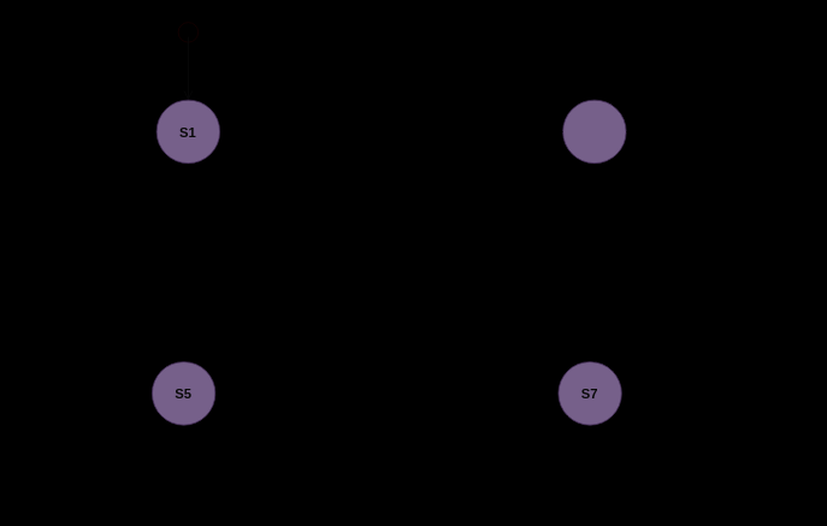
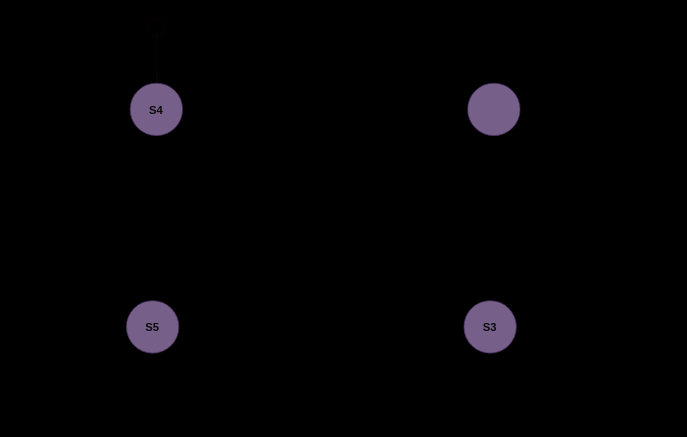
  <mxCell id="0" />
  <mxCell id="1" parent="0" />
  <mxCell id="2" value="" style="endArrow=classic;html=1;rounded=0;entryX=0.571;entryY=0;entryDx=0;entryDy=0;exitX=0.5;exitY=1;exitDx=0;exitDy=0;entryPerimeter=0;" parent="1" source="5" target="6" edge="1"><mxGeometry width="50" height="50" relative="1" as="geometry"><mxPoint x="218" y="170" as="sourcePoint" /><mxPoint x="218" y="400" as="targetPoint" /><Array as="points" /></mxGeometry></mxCell>
  <mxCell id="3" value="" style="ellipse;html=1;shape=startState;fillColor=#000000;strokeColor=#180101;" parent="1" vertex="1"><mxGeometry x="193" y="20" width="30" height="30" as="geometry" /></mxCell>
  <mxCell id="4" value="" style="edgeStyle=orthogonalEdgeStyle;html=1;verticalAlign=bottom;endArrow=open;endSize=8;strokeColor=#0A0A0A;rounded=0;" parent="1" edge="1"><mxGeometry relative="1" as="geometry"><mxPoint x="208" y="110" as="targetPoint" /><mxPoint x="208" y="40" as="sourcePoint" /></mxGeometry></mxCell>
  <mxCell id="5" value="" style="ellipse;whiteSpace=wrap;html=1;aspect=fixed;fillColor=#76608a;strokeColor=#432D57;fontColor=#ffffff;" parent="1" vertex="1"><mxGeometry x="173" y="110" width="70" height="70" as="geometry" /></mxCell>
  <mxCell id="6" value="" style="ellipse;whiteSpace=wrap;html=1;aspect=fixed;fillColor=#76608a;strokeColor=#432D57;fontColor=#ffffff;" parent="1" vertex="1"><mxGeometry x="168" y="400" width="70" height="70" as="geometry" /></mxCell>
  <mxCell id="7" value="" style="ellipse;whiteSpace=wrap;html=1;aspect=fixed;fillColor=#76608a;strokeColor=#432D57;fontColor=#ffffff;" parent="1" vertex="1"><mxGeometry x="618" y="400" width="70" height="70" as="geometry" /></mxCell>
- <mxCell id="8" value="&lt;b&gt;&lt;font style=&quot;font-size: 15px;&quot; color=&quot;#0a0a0a&quot;&gt;S1&lt;/font&gt;&lt;/b&gt;" style="text;html=1;strokeColor=none;fillColor=none;align=center;verticalAlign=middle;whiteSpace=wrap;rounded=0;" parent="1" vertex="1"><mxGeometry x="178" y="130" width="60" height="30" as="geometry" /></mxCell>
+ <mxCell id="8" value="&lt;b&gt;&lt;font style=&quot;font-size: 15px;&quot; color=&quot;#0a0a0a&quot;&gt;S4&lt;/font&gt;&lt;/b&gt;" style="text;html=1;strokeColor=none;fillColor=none;align=center;verticalAlign=middle;whiteSpace=wrap;rounded=0;" parent="1" vertex="1"><mxGeometry x="178" y="130" width="60" height="30" as="geometry" /></mxCell>
  <mxCell id="9" value="&lt;b&gt;&lt;font style=&quot;font-size: 15px;&quot; color=&quot;#0a0a0a&quot;&gt;S5&lt;/font&gt;&lt;/b&gt;" style="text;html=1;strokeColor=none;fillColor=none;align=center;verticalAlign=middle;whiteSpace=wrap;rounded=0;" parent="1" vertex="1"><mxGeometry x="173" y="420" width="60" height="30" as="geometry" /></mxCell>
- <mxCell id="10" value="&lt;b&gt;&lt;font style=&quot;font-size: 15px;&quot; color=&quot;#0a0a0a&quot;&gt;S7&lt;/font&gt;&lt;/b&gt;" style="text;html=1;strokeColor=none;fillColor=none;align=center;verticalAlign=middle;whiteSpace=wrap;rounded=0;" parent="1" vertex="1"><mxGeometry x="623" y="420" width="60" height="30" as="geometry" /></mxCell>
+ <mxCell id="10" value="&lt;b&gt;&lt;font style=&quot;font-size: 15px;&quot; color=&quot;#0a0a0a&quot;&gt;S3&lt;/font&gt;&lt;/b&gt;" style="text;html=1;strokeColor=none;fillColor=none;align=center;verticalAlign=middle;whiteSpace=wrap;rounded=0;" parent="1" vertex="1"><mxGeometry x="623" y="420" width="60" height="30" as="geometry" /></mxCell>
  <mxCell id="11" value="" style="endArrow=classic;html=1;rounded=0;exitX=1;exitY=0.5;exitDx=0;exitDy=0;entryX=0;entryY=0.5;entryDx=0;entryDy=0;" parent="1" source="6" target="7" edge="1"><mxGeometry width="50" height="50" relative="1" as="geometry"><mxPoint x="248" y="430" as="sourcePoint" /><mxPoint x="408" y="400" as="targetPoint" /><Array as="points" /></mxGeometry></mxCell>
  <mxCell id="12" value="" style="endArrow=classic;html=1;rounded=0;entryX=0.5;entryY=1;entryDx=0;entryDy=0;exitX=0.571;exitY=0;exitDx=0;exitDy=0;exitPerimeter=0;" parent="1" source="7" target="13" edge="1"><mxGeometry width="50" height="50" relative="1" as="geometry"><mxPoint x="648" y="400" as="sourcePoint" /><mxPoint x="488" y="200" as="targetPoint" /><Array as="points" /></mxGeometry></mxCell>
  <mxCell id="13" value="" style="ellipse;whiteSpace=wrap;html=1;aspect=fixed;fillColor=#76608a;strokeColor=#432D57;fontColor=#ffffff;" parent="1" vertex="1"><mxGeometry x="623" y="110" width="70" height="70" as="geometry" /></mxCell>
  <mxCell id="14" value="" style="endArrow=classic;html=1;rounded=0;entryX=1;entryY=0.5;entryDx=0;entryDy=0;exitX=0;exitY=0.5;exitDx=0;exitDy=0;" parent="1" source="13" target="5" edge="1"><mxGeometry width="50" height="50" relative="1" as="geometry"><mxPoint x="618" y="150" as="sourcePoint" /><mxPoint x="478" y="120" as="targetPoint" /></mxGeometry></mxCell>
  <mxCell id="15" value="&lt;b&gt;After 1190ms and&lt;br&gt;flag_switch=1&lt;br&gt;&lt;/b&gt;" style="text;html=1;strokeColor=none;fillColor=none;align=center;verticalAlign=middle;whiteSpace=wrap;rounded=0;" parent="1" vertex="1"><mxGeometry x="416" y="137" width="60" height="30" as="geometry" /></mxCell>
  <mxCell id="16" value="" style="curved=1;endArrow=classic;html=1;rounded=0;exitX=-0.006;exitY=0.234;exitDx=0;exitDy=0;exitPerimeter=0;" edge="1" parent="1" source="6"><mxGeometry width="50" height="50" relative="1" as="geometry"><mxPoint x="143.25" y="404.751" as="sourcePoint" /><mxPoint x="172" y="152" as="targetPoint" /><Array as="points"><mxPoint x="25" y="318" /></Array></mxGeometry></mxCell>
  <mxCell id="17" value="&lt;b&gt;After 1190ms and&lt;br&gt;flag_switch=1&lt;br&gt;&lt;/b&gt;" style="text;html=1;strokeColor=none;fillColor=none;align=center;verticalAlign=middle;whiteSpace=wrap;rounded=0;" vertex="1" parent="1"><mxGeometry x="628" y="265" width="60" height="30" as="geometry" /></mxCell>
  <mxCell id="18" value="&lt;b&gt;After 1190ms and&lt;br&gt;flag_switch=1&lt;br&gt;&lt;/b&gt;" style="text;html=1;strokeColor=none;fillColor=none;align=center;verticalAlign=middle;whiteSpace=wrap;rounded=0;" vertex="1" parent="1"><mxGeometry x="420" y="425" width="60" height="30" as="geometry" /></mxCell>
  <mxCell id="19" value="&lt;b&gt;After 1190ms and&lt;br&gt;flag_switch=1&lt;br&gt;&lt;/b&gt;" style="text;html=1;strokeColor=none;fillColor=none;align=center;verticalAlign=middle;whiteSpace=wrap;rounded=0;" vertex="1" parent="1"><mxGeometry x="189" y="263" width="60" height="30" as="geometry" /></mxCell>
  <mxCell id="20" value="&lt;b&gt;After 1190ms and&lt;br&gt;flag_switch=0&lt;br&gt;(Receive anything)&lt;br&gt;&lt;/b&gt;" style="text;html=1;strokeColor=none;fillColor=none;align=center;verticalAlign=middle;whiteSpace=wrap;rounded=0;" vertex="1" parent="1"><mxGeometry x="743" y="258" width="95" height="30" as="geometry" /></mxCell>
  <mxCell id="21" value="" style="curved=1;endArrow=classic;html=1;rounded=0;entryX=1;entryY=0;entryDx=0;entryDy=0;exitX=0;exitY=1;exitDx=0;exitDy=0;" edge="1" parent="1" source="7"><mxGeometry width="50" height="50" relative="1" as="geometry"><mxPoint x="635" y="461" as="sourcePoint" /><mxPoint x="231" y="455" as="targetPoint" /><Array as="points"><mxPoint x="419.21" y="560" /></Array></mxGeometry></mxCell>
  <mxCell id="22" value="" style="curved=1;endArrow=classic;html=1;rounded=0;entryX=0;entryY=0;entryDx=0;entryDy=0;exitX=0.975;exitY=0.281;exitDx=0;exitDy=0;exitPerimeter=0;" edge="1" parent="1" source="5" target="13"><mxGeometry width="50" height="50" relative="1" as="geometry"><mxPoint x="233" y="125" as="sourcePoint" /><mxPoint x="630" y="130" as="targetPoint" /><Array as="points"><mxPoint x="441.79" y="25" /></Array></mxGeometry></mxCell>
  <mxCell id="23" value="" style="curved=1;endArrow=classic;html=1;rounded=0;exitX=1;exitY=0.5;exitDx=0;exitDy=0;" edge="1" parent="1" source="13"><mxGeometry width="50" height="50" relative="1" as="geometry"><mxPoint x="761" y="156" as="sourcePoint" /><mxPoint x="688" y="429" as="targetPoint" /><Array as="points"><mxPoint x="894" y="262" /></Array></mxGeometry></mxCell>
  <mxCell id="24" value="&lt;b&gt;After 1190ms and&lt;br&gt;flag_switch=0&lt;br&gt;(Receive anything)&lt;br&gt;&lt;/b&gt;" style="text;html=1;strokeColor=none;fillColor=none;align=center;verticalAlign=middle;whiteSpace=wrap;rounded=0;" vertex="1" parent="1"><mxGeometry x="382" y="500" width="112" height="30" as="geometry" /></mxCell>
  <mxCell id="25" value="&lt;b&gt;After 1190ms and&lt;br&gt;flag_switch=0&lt;br&gt;(Receive anything)&lt;br&gt;&lt;/b&gt;" style="text;html=1;strokeColor=none;fillColor=none;align=center;verticalAlign=middle;whiteSpace=wrap;rounded=0;" vertex="1" parent="1"><mxGeometry x="20" y="265" width="112" height="30" as="geometry" /></mxCell>
  <mxCell id="26" value="&lt;b&gt;After 1190ms and&lt;br&gt;flag_switch=0&lt;br&gt;(Receive anything)&lt;br&gt;&lt;/b&gt;" style="text;html=1;strokeColor=none;fillColor=none;align=center;verticalAlign=middle;whiteSpace=wrap;rounded=0;" vertex="1" parent="1"><mxGeometry x="394" y="55" width="112" height="30" as="geometry" /></mxCell>
